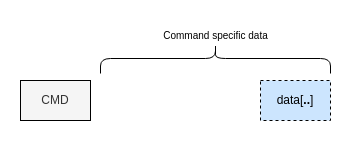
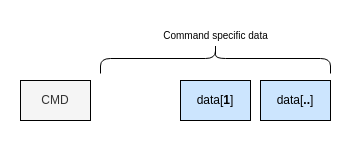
  <mxCell id="0" />
  <mxCell id="1" parent="0" />
  <mxCell id="2" value="CMD" style="rounded=0;whiteSpace=wrap;html=1;fillColor=#f5f5f5;fontColor=#333333;strokeColor=#000000;" vertex="1" parent="1"><mxGeometry x="20" y="80" width="70" height="40" as="geometry" /></mxCell>
- <mxCell id="4" value="data[&lt;b&gt;..&lt;/b&gt;]" style="rounded=0;whiteSpace=wrap;html=1;fillColor=#cce5fe;strokeColor=#000000;dashed=1;" vertex="1" parent="1"><mxGeometry x="260" y="80" width="70" height="40" as="geometry" /></mxCell>
+ <mxCell id="3" value="data[&lt;b&gt;1&lt;/b&gt;]" style="rounded=0;whiteSpace=wrap;html=1;fillColor=#cce5fe;strokeColor=#000000;" vertex="1" parent="1"><mxGeometry x="180" y="80" width="70" height="40" as="geometry" /></mxCell>
+ <mxCell id="4" value="data[&lt;b&gt;..&lt;/b&gt;]" style="rounded=0;whiteSpace=wrap;html=1;fillColor=#cce5fe;strokeColor=#000000;" vertex="1" parent="1"><mxGeometry x="260" y="80" width="70" height="40" as="geometry" /></mxCell>
  <mxCell id="5" value="" style="shape=curlyBracket;whiteSpace=wrap;html=1;rounded=1;flipH=1;labelPosition=right;verticalLabelPosition=middle;align=left;verticalAlign=middle;direction=south;" vertex="1" parent="1"><mxGeometry x="100" y="43" width="230" height="30" as="geometry" /></mxCell>
  <mxCell id="6" value="Command specific data" style="text;html=1;align=center;verticalAlign=middle;resizable=0;points=[];autosize=1;strokeColor=none;fillColor=none;fontSize=10;" vertex="1" parent="1"><mxGeometry x="150" y="20" width="130" height="30" as="geometry" /></mxCell>
